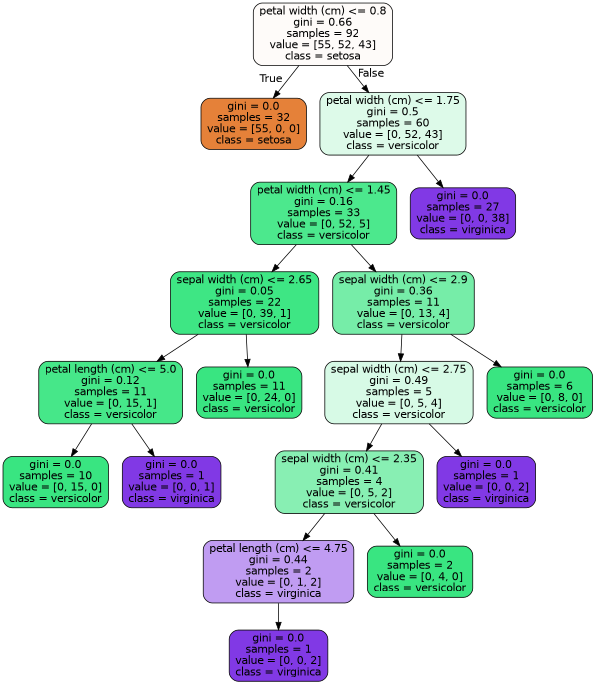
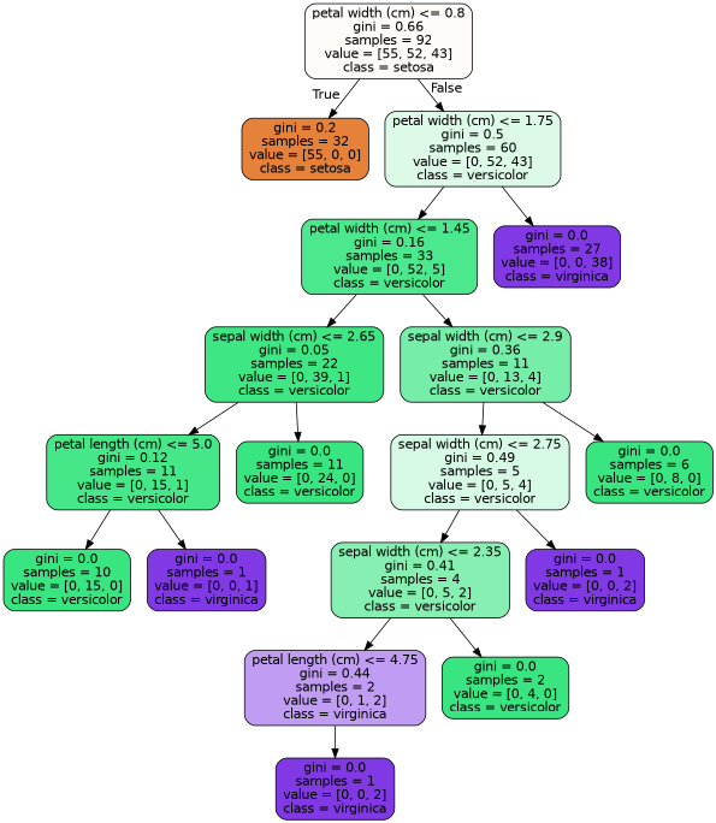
  digraph {
    node [color=black fillcolor="#8139e5" fontname=helvetica shape=box style="filled, rounded"]
    edge [fontname=helvetica]
    n1 [fillcolor="#fefbf9" label="petal width (cm) <= 0.8\ngini = 0.66\nsamples = 92\nvalue = [55, 52, 43]\nclass = setosa"]
-   n2 [fillcolor="#e58139" label="gini = 0.0\nsamples = 32\nvalue = [55, 0, 0]\nclass = setosa"]
+   n2 [fillcolor="#e58139" label="gini = 0.2\nsamples = 32\nvalue = [55, 0, 0]\nclass = setosa"]
    n3 [fillcolor="#ddfae9" label="petal width (cm) <= 1.75\ngini = 0.5\nsamples = 60\nvalue = [0, 52, 43]\nclass = versicolor"]
    n4 [fillcolor="#4ce88d" label="petal width (cm) <= 1.45\ngini = 0.16\nsamples = 33\nvalue = [0, 52, 5]\nclass = versicolor"]
    n5 [label="gini = 0.0\nsamples = 27\nvalue = [0, 0, 38]\nclass = virginica"]
    n6 [fillcolor="#3ee684" label="sepal width (cm) <= 2.65\ngini = 0.05\nsamples = 22\nvalue = [0, 39, 1]\nclass = versicolor"]
    n7 [fillcolor="#76eda8" label="sepal width (cm) <= 2.9\ngini = 0.36\nsamples = 11\nvalue = [0, 13, 4]\nclass = versicolor"]
    n8 [fillcolor="#46e789" label="petal length (cm) <= 5.0\ngini = 0.12\nsamples = 11\nvalue = [0, 15, 1]\nclass = versicolor"]
    n9 [fillcolor="#39e581" label="gini = 0.0\nsamples = 11\nvalue = [0, 24, 0]\nclass = versicolor"]
    n10 [fillcolor="#d7fae6" label="sepal width (cm) <= 2.75\ngini = 0.49\nsamples = 5\nvalue = [0, 5, 4]\nclass = versicolor"]
    n11 [fillcolor="#39e581" label="gini = 0.0\nsamples = 6\nvalue = [0, 8, 0]\nclass = versicolor"]
    n12 [fillcolor="#39e581" label="gini = 0.0\nsamples = 10\nvalue = [0, 15, 0]\nclass = versicolor"]
    n13 [label="gini = 0.0\nsamples = 1\nvalue = [0, 0, 1]\nclass = virginica"]
    n14 [fillcolor="#88efb3" label="sepal width (cm) <= 2.35\ngini = 0.41\nsamples = 4\nvalue = [0, 5, 2]\nclass = versicolor"]
    n15 [label="gini = 0.0\nsamples = 1\nvalue = [0, 0, 2]\nclass = virginica"]
    n16 [fillcolor="#c09cf2" label="petal length (cm) <= 4.75\ngini = 0.44\nsamples = 2\nvalue = [0, 1, 2]\nclass = virginica"]
    n17 [fillcolor="#39e581" label="gini = 0.0\nsamples = 2\nvalue = [0, 4, 0]\nclass = versicolor"]
    n18 [label="gini = 0.0\nsamples = 1\nvalue = [0, 0, 2]\nclass = virginica"]
    n1 -> n2 [headlabel=True labelangle=45 labeldistance=2.5]
    n1 -> n3 [headlabel=False labelangle=-45 labeldistance=2.5]
    n3 -> n4
    n3 -> n5
    n4 -> n6
    n4 -> n7
    n6 -> n8
    n6 -> n9
    n7 -> n10
    n7 -> n11
    n8 -> n12
    n8 -> n13
    n10 -> n14
    n10 -> n15
    n14 -> n16
    n14 -> n17
    n16 -> n18
  }
